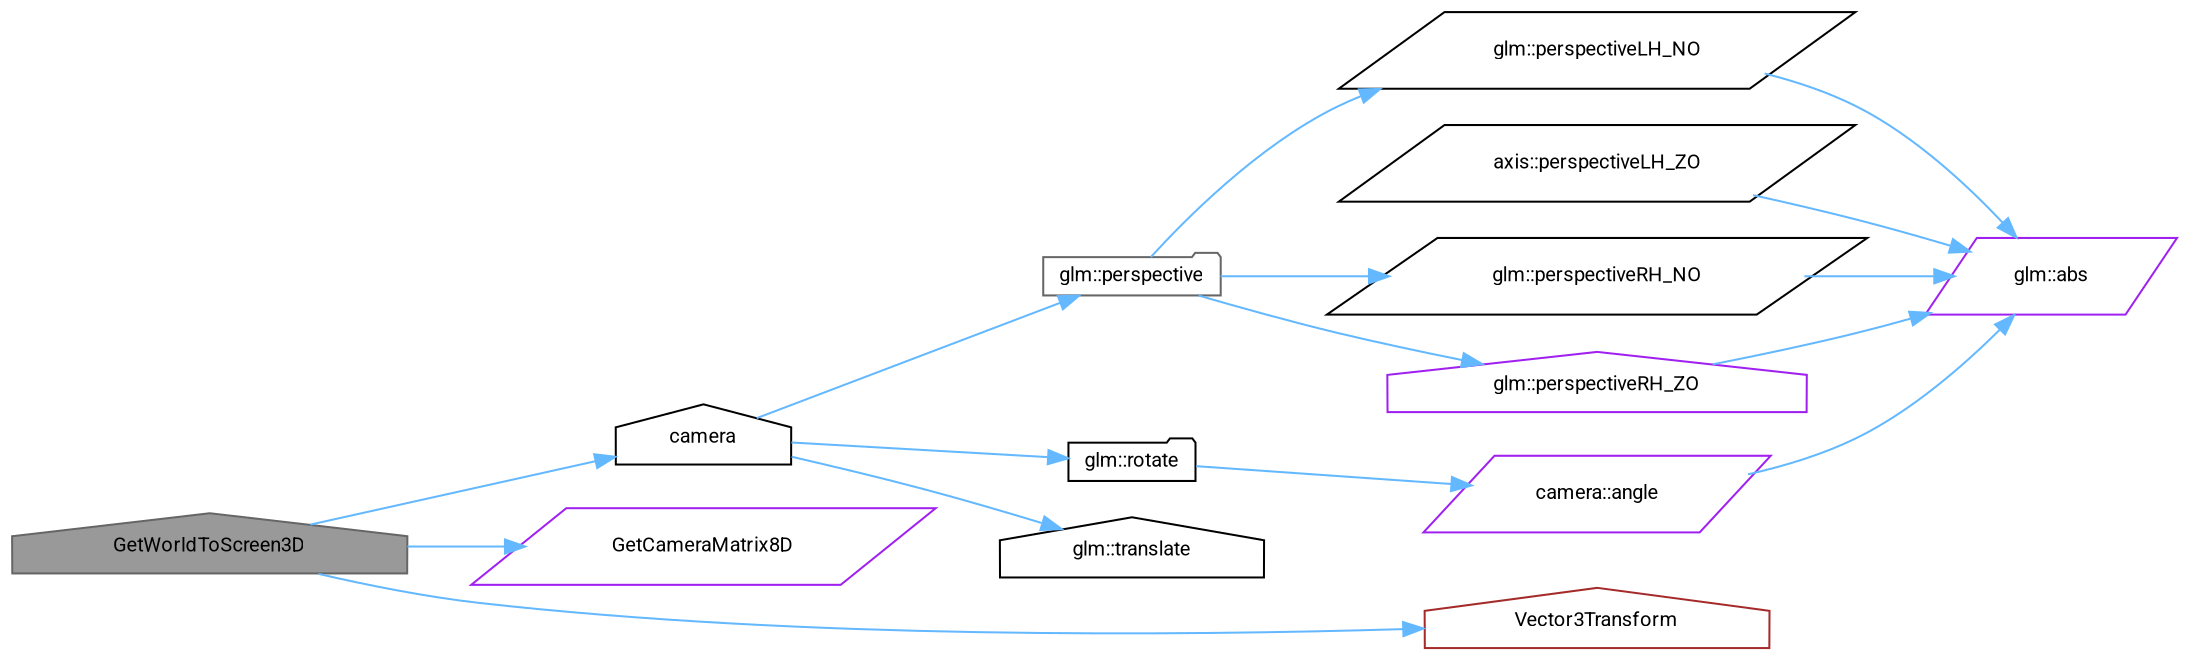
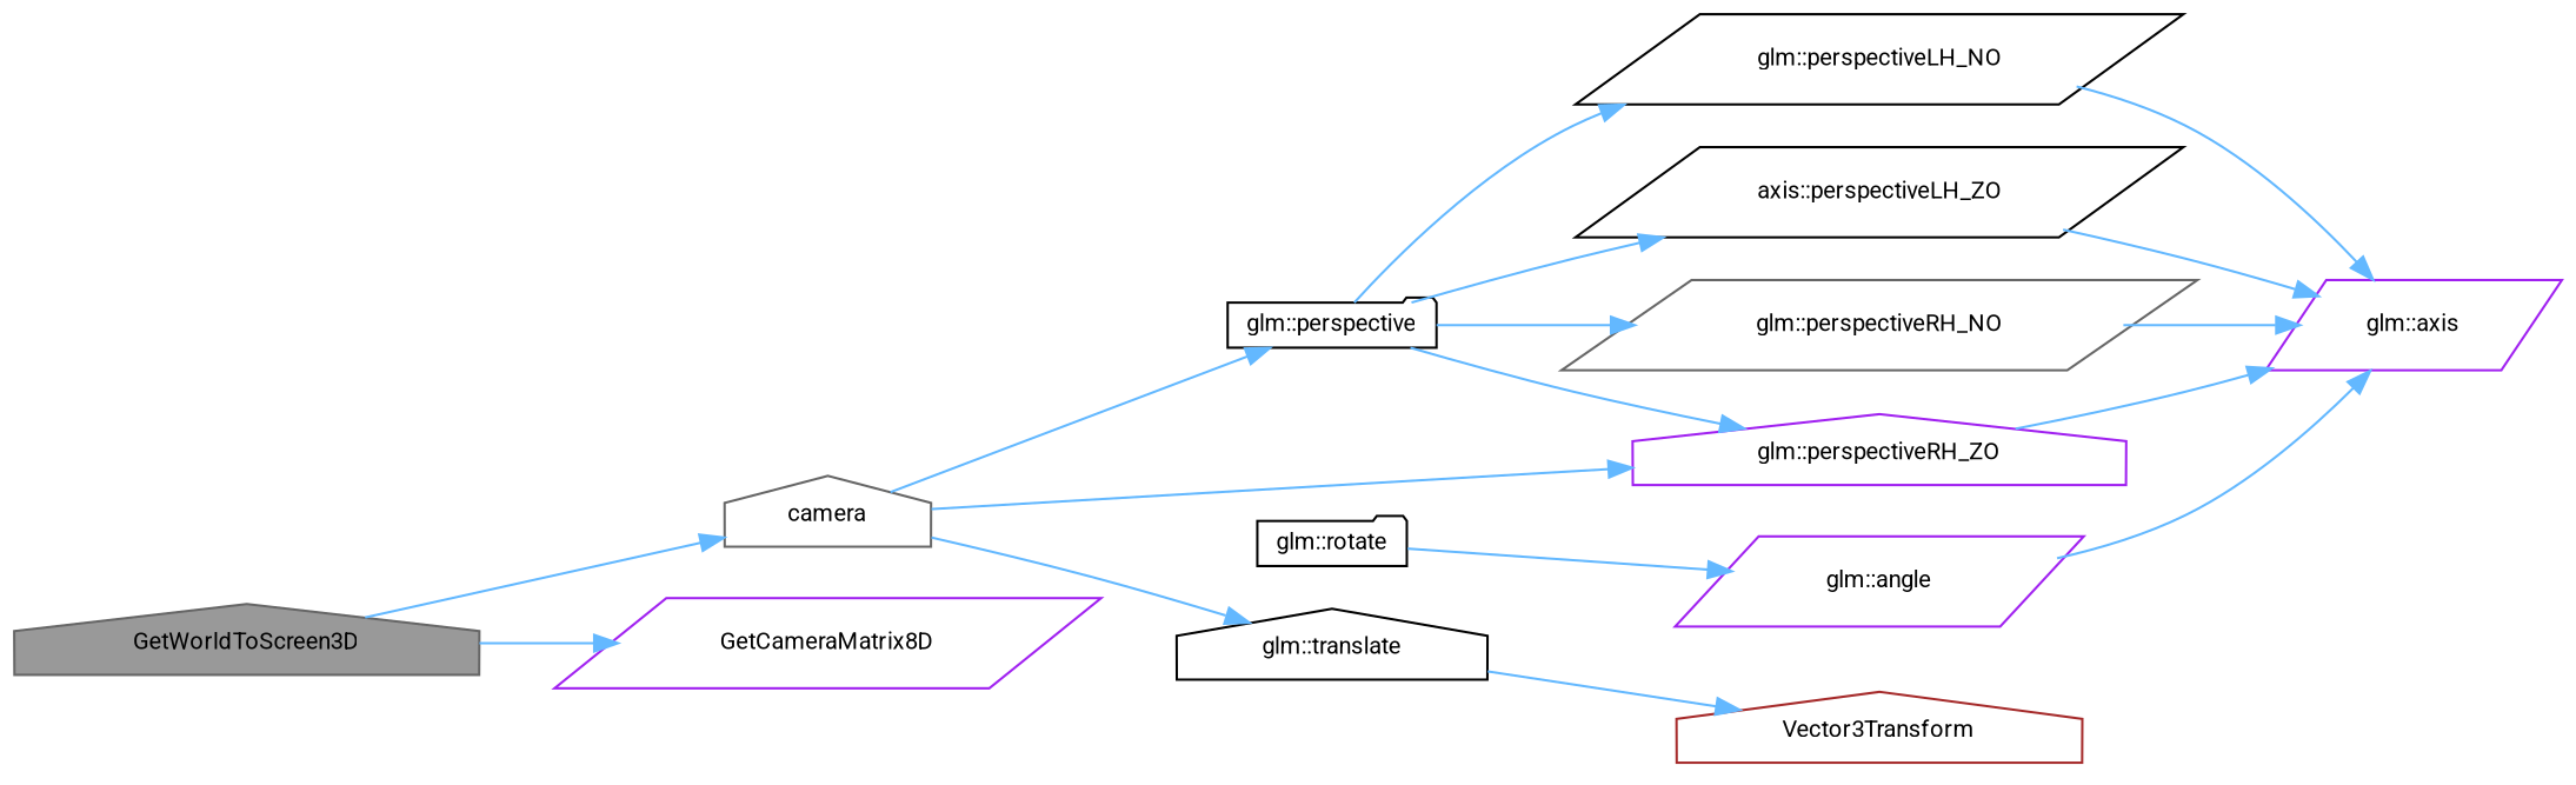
  digraph {
    fontname=Roboto
    rankdir=LR
    node [color=black fillcolor=white fontname=Roboto fontsize=10 shape=parallelogram style=filled]
    edge [color=steelblue1 fontname=Roboto fontsize=10 labelfontname=Helvetica labelfontsize=10 style=solid]
    n1 [color=gray40 fillcolor=grey60 fontcolor=black height=0.2 label=GetWorldToScreen3D shape=house width=0.4]
-   n2 [height=0.2 label=camera shape=house width=0.4]
+   n2 [color=gray40 height=0.2 label=camera shape=house width=0.4]
    n3 [color=purple height=0.2 label=GetCameraMatrix8D width=0.4]
    n4 [color=brown height=0.2 label=Vector3Transform shape=house width=0.4]
-   n5 [color=gray40 height=0.2 label="glm::perspective" shape=folder width=0.4]
+   n5 [height=0.2 label="glm::perspective" shape=folder width=0.4]
    n6 [height=0.2 label="glm::rotate" shape=folder width=0.4]
    n7 [height=0.2 label="glm::translate" shape=house width=0.4]
    n8 [height=0.2 label="glm::perspectiveLH_NO" width=0.4]
    n9 [height=0.2 label="axis::perspectiveLH_ZO" width=0.4]
-   n10 [height=0.2 label="glm::perspectiveRH_NO" width=0.4]
+   n10 [color=gray40 height=0.2 label="glm::perspectiveRH_NO" width=0.4]
    n11 [color=purple height=0.2 label="glm::perspectiveRH_ZO" shape=house width=0.4]
-   n12 [color=purple height=0.2 label="camera::angle" width=0.4]
-   n13 [color=purple height=0.2 label="glm::abs" width=0.4]
+   n12 [color=purple height=0.2 label="glm::angle" width=0.4]
+   n13 [color=purple height=0.2 label="glm::axis" width=0.4]
    n1 -> n2
    n1 -> n3
-   n1 -> n4
+   n7 -> n4
    n2 -> n5
-   n2 -> n6
+   n2 -> n11
    n2 -> n7
    n5 -> n8
+   n5 -> n9
    n5 -> n10
    n5 -> n11
    n6 -> n12
    n8 -> n13
    n9 -> n13
    n10 -> n13
    n11 -> n13
    n12 -> n13
  }
